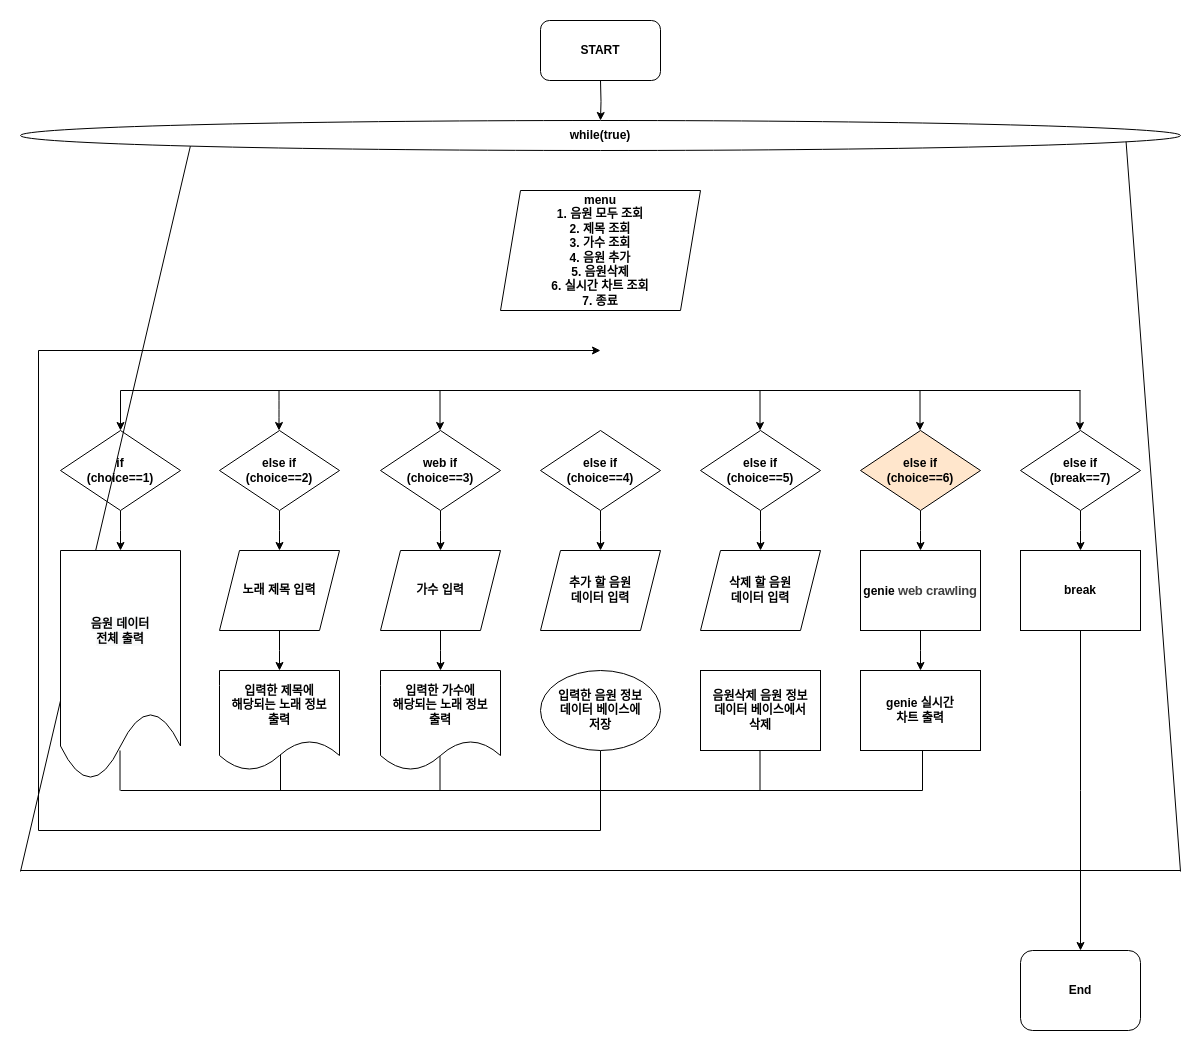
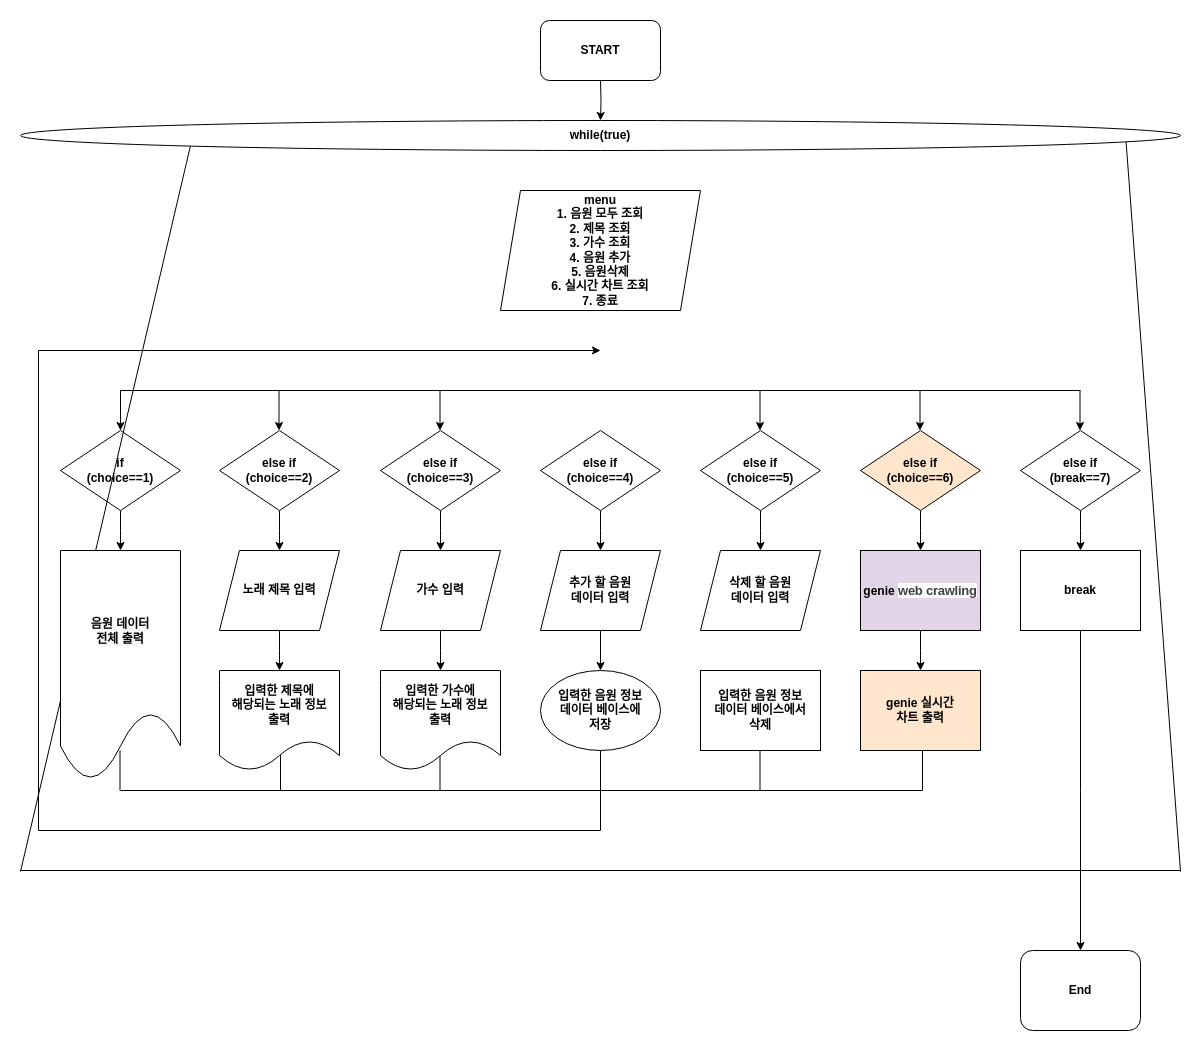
  <mxCell id="0" />
  <mxCell id="1" parent="0" />
  <mxCell id="2" style="edgeStyle=orthogonalEdgeStyle;rounded=0;orthogonalLoop=1;jettySize=auto;html=1;entryX=0.5;entryY=0;entryDx=0;entryDy=0;fontStyle=1" edge="1" parent="1" target="26"><mxGeometry relative="1" as="geometry"><mxPoint x="600" y="110" as="targetPoint" /><mxPoint x="600" y="80" as="sourcePoint" /><Array as="points" /></mxGeometry></mxCell>
  <mxCell id="3" value="START" style="rounded=1;whiteSpace=wrap;html=1;fontStyle=1" vertex="1" parent="1"><mxGeometry x="540" y="20" width="120" height="60" as="geometry" /></mxCell>
  <mxCell id="4" style="edgeStyle=orthogonalEdgeStyle;rounded=0;orthogonalLoop=1;jettySize=auto;html=1;exitX=0.5;exitY=1;exitDx=0;exitDy=0;fontStyle=1" edge="1" parent="1"><mxGeometry relative="1" as="geometry"><mxPoint x="600" y="270" as="targetPoint" /><mxPoint x="600" y="230" as="sourcePoint" /></mxGeometry></mxCell>
  <mxCell id="5" style="edgeStyle=orthogonalEdgeStyle;rounded=0;orthogonalLoop=1;jettySize=auto;html=1;exitX=0.5;exitY=1;exitDx=0;exitDy=0;fontStyle=1" edge="1" parent="1" source="6"><mxGeometry relative="1" as="geometry"><mxPoint x="600" y="550" as="targetPoint" /></mxGeometry></mxCell>
  <mxCell id="6" value="else if&lt;br&gt;(choice==4)" style="rhombus;whiteSpace=wrap;html=1;fontStyle=1" vertex="1" parent="1"><mxGeometry x="540" y="430" width="120" height="80" as="geometry" /></mxCell>
  <mxCell id="7" style="edgeStyle=orthogonalEdgeStyle;rounded=0;orthogonalLoop=1;jettySize=auto;html=1;exitX=0.5;exitY=1;exitDx=0;exitDy=0;fontStyle=1" edge="1" parent="1" source="8"><mxGeometry relative="1" as="geometry"><mxPoint x="440" y="550" as="targetPoint" /></mxGeometry></mxCell>
- <mxCell id="8" value="web if&lt;br&gt;(choice==3)" style="rhombus;whiteSpace=wrap;html=1;fontStyle=1" vertex="1" parent="1"><mxGeometry x="380" y="430" width="120" height="80" as="geometry" /></mxCell>
+ <mxCell id="8" value="else if&lt;br&gt;(choice==3)" style="rhombus;whiteSpace=wrap;html=1;fontStyle=1" vertex="1" parent="1"><mxGeometry x="380" y="430" width="120" height="80" as="geometry" /></mxCell>
  <mxCell id="9" style="edgeStyle=orthogonalEdgeStyle;rounded=0;orthogonalLoop=1;jettySize=auto;html=1;exitX=0.5;exitY=1;exitDx=0;exitDy=0;fontStyle=1" edge="1" parent="1" source="10"><mxGeometry relative="1" as="geometry"><mxPoint x="279" y="550" as="targetPoint" /></mxGeometry></mxCell>
  <mxCell id="10" value="else if&lt;br&gt;(choice==2)" style="rhombus;whiteSpace=wrap;html=1;fontStyle=1" vertex="1" parent="1"><mxGeometry x="219" y="430" width="120" height="80" as="geometry" /></mxCell>
  <mxCell id="11" style="edgeStyle=orthogonalEdgeStyle;rounded=0;orthogonalLoop=1;jettySize=auto;html=1;exitX=0.5;exitY=1;exitDx=0;exitDy=0;fontStyle=1" edge="1" parent="1" source="12"><mxGeometry relative="1" as="geometry"><mxPoint x="760" y="550" as="targetPoint" /></mxGeometry></mxCell>
  <mxCell id="12" value="else if&lt;br&gt;(choice==5)" style="rhombus;whiteSpace=wrap;html=1;fontStyle=1" vertex="1" parent="1"><mxGeometry x="700" y="430" width="120" height="80" as="geometry" /></mxCell>
  <mxCell id="13" style="edgeStyle=orthogonalEdgeStyle;rounded=0;orthogonalLoop=1;jettySize=auto;html=1;exitX=0.5;exitY=1;exitDx=0;exitDy=0;fontStyle=1" edge="1" parent="1" source="14"><mxGeometry relative="1" as="geometry"><mxPoint x="920" y="550" as="targetPoint" /></mxGeometry></mxCell>
  <mxCell id="14" value="else if&lt;br&gt;(choice==6)" style="rhombus;whiteSpace=wrap;html=1;fontStyle=1;fillColor=#ffe6cc;" vertex="1" parent="1"><mxGeometry x="860" y="430" width="120" height="80" as="geometry" /></mxCell>
  <mxCell id="15" style="edgeStyle=orthogonalEdgeStyle;rounded=0;orthogonalLoop=1;jettySize=auto;html=1;exitX=0.5;exitY=1;exitDx=0;exitDy=0;fontStyle=1" edge="1" parent="1" source="16"><mxGeometry relative="1" as="geometry"><mxPoint x="120" y="550" as="targetPoint" /></mxGeometry></mxCell>
  <mxCell id="16" value="if&lt;br&gt;(choice==1)" style="rhombus;whiteSpace=wrap;html=1;fontStyle=1" vertex="1" parent="1"><mxGeometry x="60" y="430" width="120" height="80" as="geometry" /></mxCell>
  <mxCell id="17" style="edgeStyle=orthogonalEdgeStyle;rounded=0;orthogonalLoop=1;jettySize=auto;html=1;exitX=0.5;exitY=1;exitDx=0;exitDy=0;fontStyle=1" edge="1" parent="1" source="18"><mxGeometry relative="1" as="geometry"><mxPoint x="1080" y="550" as="targetPoint" /></mxGeometry></mxCell>
  <mxCell id="18" value="else if&lt;br&gt;(break==7)" style="rhombus;whiteSpace=wrap;html=1;fontStyle=1" vertex="1" parent="1"><mxGeometry x="1020" y="430" width="120" height="80" as="geometry" /></mxCell>
  <mxCell id="19" value="" style="endArrow=none;html=1;fontStyle=1" edge="1" parent="1"><mxGeometry width="50" height="50" relative="1" as="geometry"><mxPoint x="120" y="390" as="sourcePoint" /><mxPoint x="1080" y="390" as="targetPoint" /></mxGeometry></mxCell>
  <mxCell id="20" value="" style="endArrow=classic;html=1;entryX=0.5;entryY=0;entryDx=0;entryDy=0;fontStyle=1" edge="1" parent="1" target="16"><mxGeometry relative="1" as="geometry"><mxPoint x="120" y="390" as="sourcePoint" /><mxPoint x="230" y="390" as="targetPoint" /></mxGeometry></mxCell>
  <mxCell id="21" value="" style="endArrow=classic;html=1;entryX=0.5;entryY=0;entryDx=0;entryDy=0;fontStyle=1" edge="1" parent="1"><mxGeometry relative="1" as="geometry"><mxPoint x="278.5" y="390" as="sourcePoint" /><mxPoint x="278.5" y="430" as="targetPoint" /><Array as="points"><mxPoint x="278.5" y="410" /></Array></mxGeometry></mxCell>
  <mxCell id="22" value="" style="endArrow=classic;html=1;entryX=0.5;entryY=0;entryDx=0;entryDy=0;fontStyle=1" edge="1" parent="1"><mxGeometry relative="1" as="geometry"><mxPoint x="439.5" y="390" as="sourcePoint" /><mxPoint x="439.5" y="430" as="targetPoint" /></mxGeometry></mxCell>
  <mxCell id="23" value="" style="endArrow=classic;html=1;entryX=0.5;entryY=0;entryDx=0;entryDy=0;fontStyle=1" edge="1" parent="1"><mxGeometry relative="1" as="geometry"><mxPoint x="759.5" y="390" as="sourcePoint" /><mxPoint x="759.5" y="430" as="targetPoint" /></mxGeometry></mxCell>
  <mxCell id="24" value="" style="endArrow=classic;html=1;entryX=0.5;entryY=0;entryDx=0;entryDy=0;fontStyle=1" edge="1" parent="1"><mxGeometry relative="1" as="geometry"><mxPoint x="919.5" y="390" as="sourcePoint" /><mxPoint x="919.5" y="430" as="targetPoint" /></mxGeometry></mxCell>
  <mxCell id="25" value="" style="endArrow=classic;html=1;entryX=0.5;entryY=0;entryDx=0;entryDy=0;fontStyle=1" edge="1" parent="1"><mxGeometry relative="1" as="geometry"><mxPoint x="1079.5" y="390" as="sourcePoint" /><mxPoint x="1079.5" y="430" as="targetPoint" /></mxGeometry></mxCell>
  <mxCell id="26" value="&lt;span style=&quot;&quot;&gt;while(true)&lt;/span&gt;" style="ellipse;whiteSpace=wrap;html=1;fontStyle=1;" vertex="1" parent="1"><mxGeometry x="20" y="120" width="1160" height="30" as="geometry" /></mxCell>
  <mxCell id="27" value="" style="endArrow=none;html=1;entryX=0;entryY=1;entryDx=0;entryDy=0;fontStyle=1" edge="1" parent="1" target="26"><mxGeometry width="50" height="50" relative="1" as="geometry"><mxPoint x="20" y="871" as="sourcePoint" /><mxPoint x="20" y="290" as="targetPoint" /></mxGeometry></mxCell>
  <mxCell id="28" value="" style="endArrow=none;html=1;entryX=1;entryY=0.75;entryDx=0;entryDy=0;fontStyle=1" edge="1" parent="1" target="26"><mxGeometry width="50" height="50" relative="1" as="geometry"><mxPoint x="1180" y="871" as="sourcePoint" /><mxPoint x="1180" y="290" as="targetPoint" /></mxGeometry></mxCell>
  <mxCell id="29" value="" style="endArrow=none;html=1;fontStyle=1" edge="1" parent="1"><mxGeometry width="50" height="50" relative="1" as="geometry"><mxPoint x="20" y="870" as="sourcePoint" /><mxPoint x="1180" y="870" as="targetPoint" /></mxGeometry></mxCell>
  <mxCell id="30" value="&lt;span&gt;menu&lt;br&gt;1. 음원 모두 조회&lt;/span&gt;&lt;br&gt;&lt;span&gt;2. 제목 조회&lt;/span&gt;&lt;br&gt;&lt;span&gt;3. 가수 조회&lt;/span&gt;&lt;br&gt;&lt;span&gt;4. 음원 추가&lt;/span&gt;&lt;br&gt;&lt;span&gt;5. 음원삭제&lt;/span&gt;&lt;br&gt;&lt;span&gt;6. 실시간 차트 조회&lt;br&gt;7. 종료&lt;br&gt;&lt;/span&gt;" style="shape=parallelogram;perimeter=parallelogramPerimeter;whiteSpace=wrap;html=1;fixedSize=1;fontStyle=1" vertex="1" parent="1"><mxGeometry x="500" y="190" width="200" height="120" as="geometry" /></mxCell>
- <mxCell id="31" value="음원삭제 음원 정보&lt;br&gt;데이터 베이스에서&lt;br&gt;삭제" style="rounded=0;whiteSpace=wrap;html=1;fontStyle=1" vertex="1" parent="1"><mxGeometry x="700" y="670" width="120" height="80" as="geometry" /></mxCell>
+ <mxCell id="31" value="입력한 음원 정보&lt;br&gt;데이터 베이스에서&lt;br&gt;삭제" style="rounded=0;whiteSpace=wrap;html=1;fontStyle=1" vertex="1" parent="1"><mxGeometry x="700" y="670" width="120" height="80" as="geometry" /></mxCell>
  <mxCell id="32" style="edgeStyle=orthogonalEdgeStyle;rounded=0;orthogonalLoop=1;jettySize=auto;html=1;fontStyle=1" edge="1" parent="1" source="33"><mxGeometry relative="1" as="geometry"><mxPoint x="600" y="350" as="targetPoint" /><Array as="points"><mxPoint x="600" y="830" /><mxPoint x="38" y="830" /><mxPoint x="38" y="350" /></Array></mxGeometry></mxCell>
  <mxCell id="33" value="&lt;span&gt;입력한 음원 정보&lt;/span&gt;&lt;br&gt;&lt;span&gt;데이터 베이스에&lt;/span&gt;&lt;br&gt;&lt;span&gt;저장&lt;/span&gt;" style="ellipse;whiteSpace=wrap;html=1;fontStyle=1;" vertex="1" parent="1"><mxGeometry x="540" y="670" width="120" height="80" as="geometry" /></mxCell>
  <mxCell id="34" style="edgeStyle=orthogonalEdgeStyle;rounded=0;orthogonalLoop=1;jettySize=auto;html=1;fontStyle=1" edge="1" parent="1" source="35"><mxGeometry relative="1" as="geometry"><mxPoint x="920" y="670" as="targetPoint" /></mxGeometry></mxCell>
- <mxCell id="35" value="genie&amp;nbsp;&lt;span style=&quot;color: rgb(64 , 64 , 64) ; font-family: , &amp;quot;blinkmacsystemfont&amp;quot; , &amp;quot;malgun gothic&amp;quot; , &amp;quot;맑은 고딕&amp;quot; , &amp;quot;helvetica&amp;quot; , &amp;quot;apple sd gothic neo&amp;quot; , &amp;quot;helvetica&amp;quot; , &amp;quot;나눔바른고딕 옛한글&amp;quot; , &amp;quot;nanumbarungothic yethangul&amp;quot; , sans-serif ; font-size: 13px ; letter-spacing: -0.25px ; background-color: rgb(255 , 255 , 255)&quot;&gt;web crawling&lt;/span&gt;" style="rounded=0;whiteSpace=wrap;html=1;fontStyle=1" vertex="1" parent="1"><mxGeometry x="860" y="550" width="120" height="80" as="geometry" /></mxCell>
+ <mxCell id="35" value="genie&amp;nbsp;&lt;span style=&quot;color: rgb(64 , 64 , 64) ; font-family: , &amp;quot;blinkmacsystemfont&amp;quot; , &amp;quot;malgun gothic&amp;quot; , &amp;quot;맑은 고딕&amp;quot; , &amp;quot;helvetica&amp;quot; , &amp;quot;apple sd gothic neo&amp;quot; , &amp;quot;helvetica&amp;quot; , &amp;quot;나눔바른고딕 옛한글&amp;quot; , &amp;quot;nanumbarungothic yethangul&amp;quot; , sans-serif ; font-size: 13px ; letter-spacing: -0.25px ; background-color: rgb(255 , 255 , 255)&quot;&gt;web crawling&lt;/span&gt;" style="rounded=0;whiteSpace=wrap;html=1;fontStyle=1;fillColor=#e1d5e7;" vertex="1" parent="1"><mxGeometry x="860" y="550" width="120" height="80" as="geometry" /></mxCell>
  <mxCell id="36" style="edgeStyle=orthogonalEdgeStyle;rounded=0;orthogonalLoop=1;jettySize=auto;html=1;fontStyle=1" edge="1" parent="1" source="37"><mxGeometry relative="1" as="geometry"><mxPoint x="1080" y="950" as="targetPoint" /></mxGeometry></mxCell>
  <mxCell id="37" value="break" style="rounded=0;whiteSpace=wrap;html=1;fontStyle=1" vertex="1" parent="1"><mxGeometry x="1020" y="550" width="120" height="80" as="geometry" /></mxCell>
  <mxCell id="38" style="edgeStyle=orthogonalEdgeStyle;rounded=0;orthogonalLoop=1;jettySize=auto;html=1;entryX=0.5;entryY=0;entryDx=0;entryDy=0;fontStyle=1" edge="1" parent="1" source="39"><mxGeometry relative="1" as="geometry"><mxPoint x="279" y="670" as="targetPoint" /></mxGeometry></mxCell>
  <mxCell id="39" value="&lt;span&gt;노래 제목 입력&lt;/span&gt;" style="shape=parallelogram;perimeter=parallelogramPerimeter;whiteSpace=wrap;html=1;fixedSize=1;fontStyle=1" vertex="1" parent="1"><mxGeometry x="219" y="550" width="120" height="80" as="geometry" /></mxCell>
  <mxCell id="40" style="edgeStyle=orthogonalEdgeStyle;rounded=0;orthogonalLoop=1;jettySize=auto;html=1;entryX=0.5;entryY=0;entryDx=0;entryDy=0;fontStyle=1" edge="1" parent="1" source="41"><mxGeometry relative="1" as="geometry"><mxPoint x="440" y="670" as="targetPoint" /></mxGeometry></mxCell>
  <mxCell id="41" value="가수 입력" style="shape=parallelogram;perimeter=parallelogramPerimeter;whiteSpace=wrap;html=1;fixedSize=1;fontStyle=1" vertex="1" parent="1"><mxGeometry x="380" y="550" width="120" height="80" as="geometry" /></mxCell>
+ <mxCell id="42" style="edgeStyle=orthogonalEdgeStyle;rounded=0;orthogonalLoop=1;jettySize=auto;html=1;entryX=0.5;entryY=0;entryDx=0;entryDy=0;fontStyle=1" edge="1" parent="1" source="43" target="33"><mxGeometry relative="1" as="geometry" /></mxCell>
  <mxCell id="43" value="&lt;span&gt;추가 할 음원&lt;/span&gt;&lt;br&gt;&lt;span&gt;데이터 입력&lt;/span&gt;" style="shape=parallelogram;perimeter=parallelogramPerimeter;whiteSpace=wrap;html=1;fixedSize=1;fontStyle=1" vertex="1" parent="1"><mxGeometry x="540" y="550" width="120" height="80" as="geometry" /></mxCell>
  <mxCell id="44" value="&lt;span&gt;삭제 할 음원&lt;/span&gt;&lt;br&gt;&lt;span&gt;데이터 입력&lt;/span&gt;" style="shape=parallelogram;perimeter=parallelogramPerimeter;whiteSpace=wrap;html=1;fixedSize=1;fontStyle=1" vertex="1" parent="1"><mxGeometry x="700" y="550" width="120" height="80" as="geometry" /></mxCell>
- <mxCell id="45" value="genie 실시간&lt;br&gt;차트 출력" style="rounded=0;whiteSpace=wrap;html=1;fontStyle=1" vertex="1" parent="1"><mxGeometry x="860" y="670" width="120" height="80" as="geometry" /></mxCell>
+ <mxCell id="45" value="genie 실시간&lt;br&gt;차트 출력" style="rounded=0;whiteSpace=wrap;html=1;fontStyle=1;fillColor=#ffe6cc;" vertex="1" parent="1"><mxGeometry x="860" y="670" width="120" height="80" as="geometry" /></mxCell>
  <mxCell id="46" value="" style="endArrow=none;html=1;fontStyle=1" edge="1" parent="1"><mxGeometry width="50" height="50" relative="1" as="geometry"><mxPoint x="120" y="790" as="sourcePoint" /><mxPoint x="922" y="790" as="targetPoint" /></mxGeometry></mxCell>
  <mxCell id="47" value="" style="endArrow=none;html=1;entryX=0.5;entryY=1;entryDx=0;entryDy=0;fontStyle=1" edge="1" parent="1"><mxGeometry width="50" height="50" relative="1" as="geometry"><mxPoint x="922" y="790" as="sourcePoint" /><mxPoint x="922" y="750" as="targetPoint" /></mxGeometry></mxCell>
  <mxCell id="48" value="" style="endArrow=none;html=1;entryX=0.5;entryY=1;entryDx=0;entryDy=0;fontStyle=1" edge="1" parent="1"><mxGeometry width="50" height="50" relative="1" as="geometry"><mxPoint x="119.5" y="790" as="sourcePoint" /><mxPoint x="119.5" y="750" as="targetPoint" /></mxGeometry></mxCell>
  <mxCell id="49" value="" style="endArrow=none;html=1;entryX=0.5;entryY=1;entryDx=0;entryDy=0;fontStyle=1" edge="1" parent="1"><mxGeometry width="50" height="50" relative="1" as="geometry"><mxPoint x="759.5" y="790" as="sourcePoint" /><mxPoint x="759.5" y="750" as="targetPoint" /></mxGeometry></mxCell>
  <mxCell id="50" value="" style="endArrow=none;html=1;entryX=0.5;entryY=1;entryDx=0;entryDy=0;fontStyle=1" edge="1" parent="1"><mxGeometry width="50" height="50" relative="1" as="geometry"><mxPoint x="439.5" y="790" as="sourcePoint" /><mxPoint x="439.5" y="750" as="targetPoint" /></mxGeometry></mxCell>
  <mxCell id="51" value="" style="endArrow=none;html=1;entryX=0.5;entryY=1;entryDx=0;entryDy=0;fontStyle=1" edge="1" parent="1"><mxGeometry width="50" height="50" relative="1" as="geometry"><mxPoint x="280" y="790" as="sourcePoint" /><mxPoint x="280" y="750" as="targetPoint" /></mxGeometry></mxCell>
  <mxCell id="52" value="&lt;span&gt;입력한 제목에&lt;/span&gt;&lt;br&gt;&lt;span&gt;해당되는 노래 정보&lt;/span&gt;&lt;br&gt;&lt;span&gt;출력&lt;/span&gt;" style="shape=document;whiteSpace=wrap;html=1;boundedLbl=1;fontStyle=1" vertex="1" parent="1"><mxGeometry x="219" y="670" width="120" height="100" as="geometry" /></mxCell>
  <mxCell id="53" value="&lt;span&gt;입력한 가수에&lt;/span&gt;&lt;br&gt;&lt;span&gt;해당되는 노래 정보&lt;/span&gt;&lt;br&gt;&lt;span&gt;출력&lt;/span&gt;" style="shape=document;whiteSpace=wrap;html=1;boundedLbl=1;fontStyle=1" vertex="1" parent="1"><mxGeometry x="380" y="670" width="120" height="100" as="geometry" /></mxCell>
  <mxCell id="54" value="&#10;&#10;&lt;span style=&quot;color: rgb(0, 0, 0); font-family: helvetica; font-size: 12px; font-style: normal; letter-spacing: normal; text-align: center; text-indent: 0px; text-transform: none; word-spacing: 0px; background-color: rgb(248, 249, 250); display: inline; float: none;&quot;&gt;음원 데이터&lt;/span&gt;&lt;br style=&quot;color: rgb(0, 0, 0); font-family: helvetica; font-size: 12px; font-style: normal; letter-spacing: normal; text-align: center; text-indent: 0px; text-transform: none; word-spacing: 0px; background-color: rgb(248, 249, 250);&quot;&gt;&lt;span style=&quot;color: rgb(0, 0, 0); font-family: helvetica; font-size: 12px; font-style: normal; letter-spacing: normal; text-align: center; text-indent: 0px; text-transform: none; word-spacing: 0px; background-color: rgb(248, 249, 250); display: inline; float: none;&quot;&gt;전체 출력&lt;/span&gt;&#10;&#10;" style="shape=document;whiteSpace=wrap;html=1;boundedLbl=1;fontStyle=1" vertex="1" parent="1"><mxGeometry x="60" y="550" width="120" height="230" as="geometry" /></mxCell>
  <mxCell id="55" value="End" style="rounded=1;whiteSpace=wrap;html=1;fontStyle=1" vertex="1" parent="1"><mxGeometry x="1020" y="950" width="120" height="80" as="geometry" /></mxCell>
